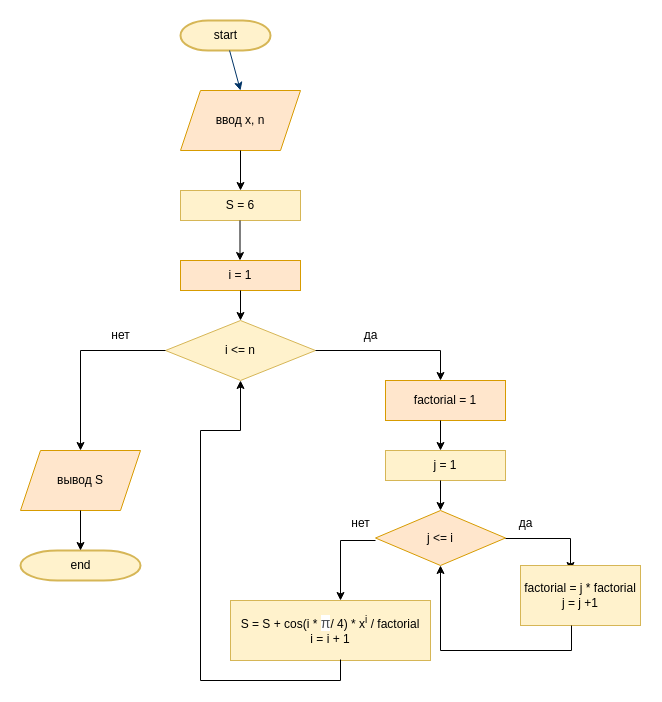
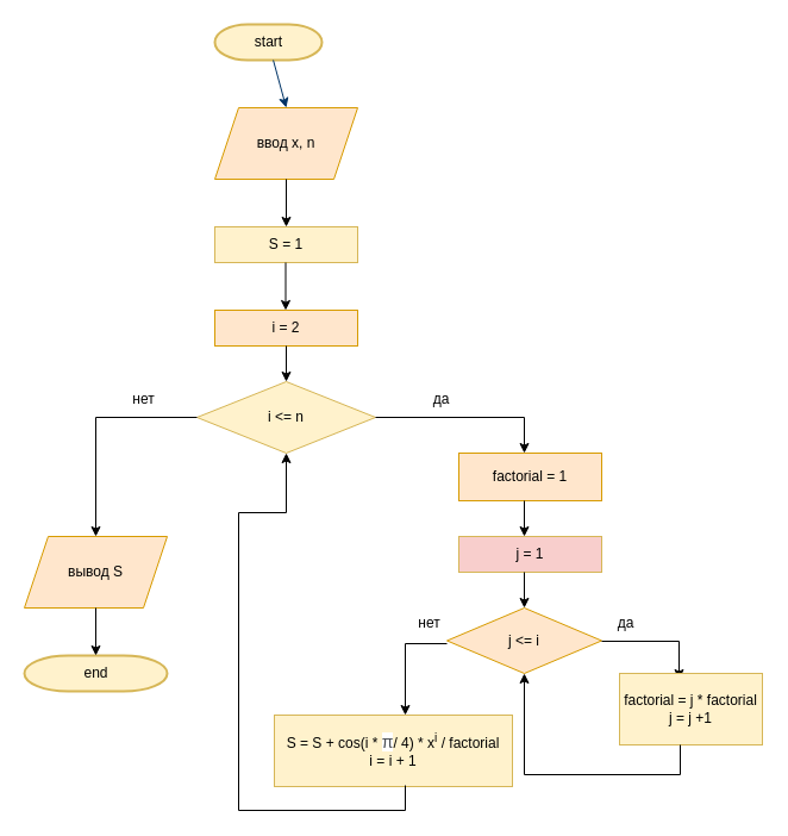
  <mxCell id="0" />
  <mxCell id="1" parent="0" />
  <mxCell id="2" value="start" style="shape=mxgraph.flowchart.terminator;strokeWidth=2;gradientDirection=north;fontStyle=0;html=1;fillColor=#fff2cc;strokeColor=#d6b656;" parent="1" vertex="1"><mxGeometry x="180" y="20" width="90" height="30" as="geometry" /></mxCell>
  <mxCell id="3" style="fontStyle=1;strokeColor=#003366;strokeWidth=1;html=1;" parent="1" source="2" edge="1"><mxGeometry relative="1" as="geometry"><mxPoint x="240" y="90" as="targetPoint" /></mxGeometry></mxCell>
  <mxCell id="4" value="end" style="shape=mxgraph.flowchart.terminator;strokeWidth=2;gradientDirection=north;fontStyle=0;html=1;fillColor=#fff2cc;strokeColor=#d6b656;" parent="1" vertex="1"><mxGeometry x="20" y="550" width="120" height="30" as="geometry" /></mxCell>
  <mxCell id="5" value="ввод x, n" style="shape=parallelogram;perimeter=parallelogramPerimeter;whiteSpace=wrap;html=1;fixedSize=1;fillColor=#ffe6cc;strokeColor=#d79b00;" vertex="1" parent="1"><mxGeometry x="180" y="90" width="120" height="60" as="geometry" /></mxCell>
  <mxCell id="6" value="" style="endArrow=classic;html=1;rounded=0;" edge="1" parent="1"><mxGeometry width="50" height="50" relative="1" as="geometry"><mxPoint x="240" y="150" as="sourcePoint" /><mxPoint x="240" y="190" as="targetPoint" /></mxGeometry></mxCell>
- <mxCell id="7" value="S = 6" style="rounded=0;whiteSpace=wrap;html=1;fillColor=#fff2cc;strokeColor=#d6b656;" vertex="1" parent="1"><mxGeometry x="180" y="190" width="120" height="30" as="geometry" /></mxCell>
+ <mxCell id="7" value="S = 1" style="rounded=0;whiteSpace=wrap;html=1;fillColor=#fff2cc;strokeColor=#d6b656;" vertex="1" parent="1"><mxGeometry x="180" y="190" width="120" height="30" as="geometry" /></mxCell>
  <mxCell id="8" value="" style="endArrow=classic;html=1;rounded=0;" edge="1" parent="1"><mxGeometry width="50" height="50" relative="1" as="geometry"><mxPoint x="239.5" y="220" as="sourcePoint" /><mxPoint x="239.5" y="260" as="targetPoint" /></mxGeometry></mxCell>
- <mxCell id="9" value="i = 1" style="rounded=0;whiteSpace=wrap;html=1;fillColor=#ffe6cc;strokeColor=#d79b00;" vertex="1" parent="1"><mxGeometry x="180" y="260" width="120" height="30" as="geometry" /></mxCell>
+ <mxCell id="9" value="i = 2" style="rounded=0;whiteSpace=wrap;html=1;fillColor=#ffe6cc;strokeColor=#d79b00;" vertex="1" parent="1"><mxGeometry x="180" y="260" width="120" height="30" as="geometry" /></mxCell>
  <mxCell id="10" value="" style="endArrow=classic;html=1;rounded=0;exitX=0.5;exitY=1;exitDx=0;exitDy=0;" edge="1" parent="1" source="9"><mxGeometry width="50" height="50" relative="1" as="geometry"><mxPoint x="300" y="510" as="sourcePoint" /><mxPoint x="240" y="320" as="targetPoint" /></mxGeometry></mxCell>
  <mxCell id="11" value="i &amp;lt;= n" style="rhombus;whiteSpace=wrap;html=1;fillColor=#fff2cc;strokeColor=#d6b656;" vertex="1" parent="1"><mxGeometry x="165" y="320" width="150" height="60" as="geometry" /></mxCell>
  <mxCell id="12" value="" style="endArrow=classic;html=1;rounded=0;" edge="1" parent="1"><mxGeometry width="50" height="50" relative="1" as="geometry"><mxPoint x="165" y="350" as="sourcePoint" /><mxPoint x="80" y="450" as="targetPoint" /><Array as="points"><mxPoint x="80" y="350" /></Array></mxGeometry></mxCell>
  <mxCell id="13" value="нет" style="text;html=1;align=center;verticalAlign=middle;resizable=0;points=[];autosize=1;strokeColor=none;fillColor=none;" vertex="1" parent="1"><mxGeometry x="100" y="320" width="40" height="30" as="geometry" /></mxCell>
  <mxCell id="14" value="вывод S" style="shape=parallelogram;perimeter=parallelogramPerimeter;whiteSpace=wrap;html=1;fixedSize=1;fillColor=#ffe6cc;strokeColor=#d79b00;" vertex="1" parent="1"><mxGeometry x="20" y="450" width="120" height="60" as="geometry" /></mxCell>
  <mxCell id="15" value="" style="endArrow=classic;html=1;rounded=0;" edge="1" parent="1"><mxGeometry width="50" height="50" relative="1" as="geometry"><mxPoint x="80" y="510" as="sourcePoint" /><mxPoint x="80" y="550" as="targetPoint" /></mxGeometry></mxCell>
  <mxCell id="16" value="" style="endArrow=classic;html=1;rounded=0;" edge="1" parent="1"><mxGeometry width="50" height="50" relative="1" as="geometry"><mxPoint x="315" y="350" as="sourcePoint" /><mxPoint x="440" y="380" as="targetPoint" /><Array as="points"><mxPoint x="440" y="350" /></Array></mxGeometry></mxCell>
  <mxCell id="17" value="да" style="text;html=1;align=center;verticalAlign=middle;resizable=0;points=[];autosize=1;strokeColor=none;fillColor=none;" vertex="1" parent="1"><mxGeometry x="350" y="320" width="40" height="30" as="geometry" /></mxCell>
  <mxCell id="18" value="factorial = 1" style="rounded=0;whiteSpace=wrap;html=1;fillColor=#ffe6cc;strokeColor=#d79b00;" vertex="1" parent="1"><mxGeometry x="385" y="380" width="120" height="40" as="geometry" /></mxCell>
  <mxCell id="19" value="" style="endArrow=classic;html=1;rounded=0;" edge="1" parent="1"><mxGeometry width="50" height="50" relative="1" as="geometry"><mxPoint x="440" y="420" as="sourcePoint" /><mxPoint x="440" y="450" as="targetPoint" /></mxGeometry></mxCell>
- <mxCell id="20" value="j = 1" style="rounded=0;whiteSpace=wrap;html=1;fillColor=#fff2cc;strokeColor=#d6b656;" vertex="1" parent="1"><mxGeometry x="385" y="450" width="120" height="30" as="geometry" /></mxCell>
+ <mxCell id="20" value="j = 1" style="rounded=0;whiteSpace=wrap;html=1;fillColor=#f8cecc;strokeColor=#d6b656;" vertex="1" parent="1"><mxGeometry x="385" y="450" width="120" height="30" as="geometry" /></mxCell>
  <mxCell id="21" value="" style="endArrow=classic;html=1;rounded=0;entryX=0.5;entryY=0;entryDx=0;entryDy=0;" edge="1" parent="1" target="22"><mxGeometry width="50" height="50" relative="1" as="geometry"><mxPoint x="440" y="480" as="sourcePoint" /><mxPoint x="440" y="500" as="targetPoint" /></mxGeometry></mxCell>
  <mxCell id="22" value="j &amp;lt;= i" style="rhombus;whiteSpace=wrap;html=1;fillColor=#ffe6cc;strokeColor=#d79b00;" vertex="1" parent="1"><mxGeometry x="375" y="510" width="130" height="55" as="geometry" /></mxCell>
  <mxCell id="23" value="" style="endArrow=classic;html=1;rounded=0;" edge="1" parent="1"><mxGeometry width="50" height="50" relative="1" as="geometry"><mxPoint x="375" y="540" as="sourcePoint" /><mxPoint x="340" y="600" as="targetPoint" /><Array as="points"><mxPoint x="340" y="540" /></Array></mxGeometry></mxCell>
  <mxCell id="24" value="S = S + cos(i *&amp;nbsp;&lt;span style=&quot;color: rgb(77, 81, 86); font-family: Arial, sans-serif; font-size: 14px; text-align: left; background-color: rgb(255, 255, 255);&quot;&gt;π&lt;/span&gt;/ 4) * x&lt;sup&gt;i&lt;/sup&gt; / factorial&lt;div&gt;i = i + 1&lt;/div&gt;" style="rounded=0;whiteSpace=wrap;html=1;fillColor=#fff2cc;strokeColor=#d6b656;" vertex="1" parent="1"><mxGeometry x="230" y="600" width="200" height="60" as="geometry" /></mxCell>
  <mxCell id="25" value="" style="endArrow=classic;html=1;rounded=0;" edge="1" parent="1"><mxGeometry width="50" height="50" relative="1" as="geometry"><mxPoint x="340" y="659" as="sourcePoint" /><mxPoint x="240" y="380" as="targetPoint" /><Array as="points"><mxPoint x="340" y="680" /><mxPoint x="200" y="680" /><mxPoint x="200" y="430" /><mxPoint x="240" y="430" /></Array></mxGeometry></mxCell>
  <mxCell id="26" value="нет" style="text;html=1;align=center;verticalAlign=middle;resizable=0;points=[];autosize=1;strokeColor=none;fillColor=none;" vertex="1" parent="1"><mxGeometry x="340" y="508" width="40" height="30" as="geometry" /></mxCell>
  <mxCell id="27" value="" style="endArrow=classic;html=1;rounded=0;" edge="1" parent="1"><mxGeometry width="50" height="50" relative="1" as="geometry"><mxPoint x="505" y="538" as="sourcePoint" /><mxPoint x="570" y="570" as="targetPoint" /><Array as="points"><mxPoint x="570" y="538" /></Array></mxGeometry></mxCell>
  <mxCell id="28" value="да" style="text;html=1;align=center;verticalAlign=middle;resizable=0;points=[];autosize=1;strokeColor=none;fillColor=none;" vertex="1" parent="1"><mxGeometry x="505" y="508" width="40" height="30" as="geometry" /></mxCell>
  <mxCell id="29" value="factorial = j * factorial&lt;div&gt;j = j +1&lt;/div&gt;" style="rounded=0;whiteSpace=wrap;html=1;fillColor=#fff2cc;strokeColor=#d6b656;" vertex="1" parent="1"><mxGeometry x="520" y="565" width="120" height="60" as="geometry" /></mxCell>
  <mxCell id="30" value="" style="endArrow=classic;html=1;rounded=0;exitX=0.425;exitY=1;exitDx=0;exitDy=0;exitPerimeter=0;" edge="1" parent="1" source="29"><mxGeometry width="50" height="50" relative="1" as="geometry"><mxPoint x="550" y="670" as="sourcePoint" /><mxPoint x="440" y="565" as="targetPoint" /><Array as="points"><mxPoint x="571" y="650" /><mxPoint x="440" y="650" /></Array></mxGeometry></mxCell>
